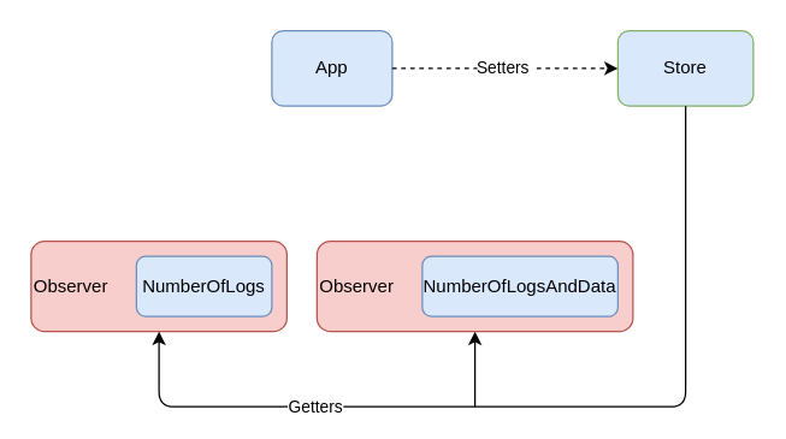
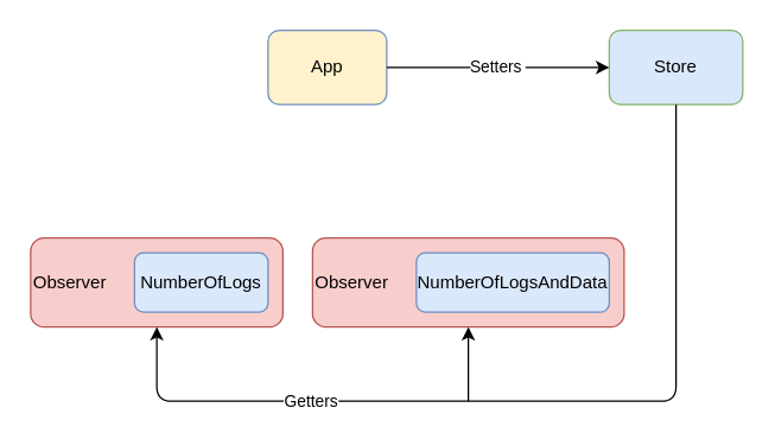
  <mxCell id="0" />
  <mxCell id="1" parent="0" />
- <mxCell id="2" value="App" style="rounded=1;whiteSpace=wrap;html=1;fillColor=#dae8fc;strokeColor=#6c8ebf;" vertex="1" parent="1"><mxGeometry x="180" y="20" width="80" height="50" as="geometry" /></mxCell>
+ <mxCell id="2" value="App" style="rounded=1;whiteSpace=wrap;html=1;fillColor=#fff2cc;strokeColor=#6c8ebf;" vertex="1" parent="1"><mxGeometry x="180" y="20" width="80" height="50" as="geometry" /></mxCell>
  <mxCell id="3" value="Observer" style="rounded=1;whiteSpace=wrap;html=1;fillColor=#f8cecc;strokeColor=#b85450;align=left;" vertex="1" parent="1"><mxGeometry x="210" y="160" width="210" height="60" as="geometry" /></mxCell>
  <mxCell id="4" value="Observer" style="rounded=1;whiteSpace=wrap;html=1;fillColor=#f8cecc;strokeColor=#b85450;align=left;" vertex="1" parent="1"><mxGeometry x="20" y="160" width="170" height="60" as="geometry" /></mxCell>
  <mxCell id="5" value="NumberOfLogs" style="rounded=1;whiteSpace=wrap;html=1;fillColor=#dae8fc;strokeColor=#6c8ebf;" vertex="1" parent="1"><mxGeometry x="90" y="170" width="90" height="40" as="geometry" /></mxCell>
  <mxCell id="6" value="NumberOfLogsAndData" style="rounded=1;whiteSpace=wrap;html=1;fillColor=#dae8fc;strokeColor=#6c8ebf;" vertex="1" parent="1"><mxGeometry x="280" y="170" width="130" height="40" as="geometry" /></mxCell>
  <mxCell id="7" value="Store" style="rounded=1;whiteSpace=wrap;html=1;fillColor=#dae8fc;strokeColor=#82b366;" vertex="1" parent="1"><mxGeometry x="410" y="20" width="90" height="50" as="geometry" /></mxCell>
- <mxCell id="8" value="Setters&amp;nbsp;" style="endArrow=classic;html=1;exitX=1;exitY=0.5;exitDx=0;exitDy=0;entryX=0;entryY=0.5;entryDx=0;entryDy=0;dashed=1;" edge="1" parent="1" source="2" target="7"><mxGeometry width="50" height="50" relative="1" as="geometry"><mxPoint x="240" y="190" as="sourcePoint" /><mxPoint x="290" y="140" as="targetPoint" /></mxGeometry></mxCell>
+ <mxCell id="8" value="Setters&amp;nbsp;" style="endArrow=classic;html=1;exitX=1;exitY=0.5;exitDx=0;exitDy=0;entryX=0;entryY=0.5;entryDx=0;entryDy=0;" edge="1" parent="1" source="2" target="7"><mxGeometry width="50" height="50" relative="1" as="geometry"><mxPoint x="240" y="190" as="sourcePoint" /><mxPoint x="290" y="140" as="targetPoint" /></mxGeometry></mxCell>
  <mxCell id="9" value="" style="endArrow=none;html=1;exitX=0.5;exitY=1;exitDx=0;exitDy=0;entryX=0.5;entryY=1;entryDx=0;entryDy=0;startArrow=classic;startFill=1;endFill=0;" edge="1" parent="1" source="4" target="7"><mxGeometry width="50" height="50" relative="1" as="geometry"><mxPoint x="240" y="190" as="sourcePoint" /><mxPoint x="290" y="140" as="targetPoint" /><Array as="points"><mxPoint x="105" y="270" /><mxPoint x="270" y="270" /><mxPoint x="455" y="270" /></Array></mxGeometry></mxCell>
  <mxCell id="10" value="Getters" style="edgeLabel;html=1;align=center;verticalAlign=middle;resizable=0;points=[];" vertex="1" connectable="0" parent="9"><mxGeometry x="-0.49" y="1" relative="1" as="geometry"><mxPoint as="offset" /></mxGeometry></mxCell>
  <mxCell id="11" value="" style="endArrow=classic;html=1;entryX=0.5;entryY=1;entryDx=0;entryDy=0;endFill=1;" edge="1" parent="1" target="3"><mxGeometry width="50" height="50" relative="1" as="geometry"><mxPoint x="315" y="270" as="sourcePoint" /><mxPoint x="290" y="140" as="targetPoint" /></mxGeometry></mxCell>
